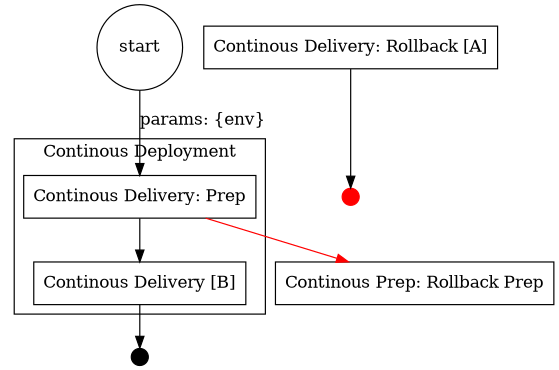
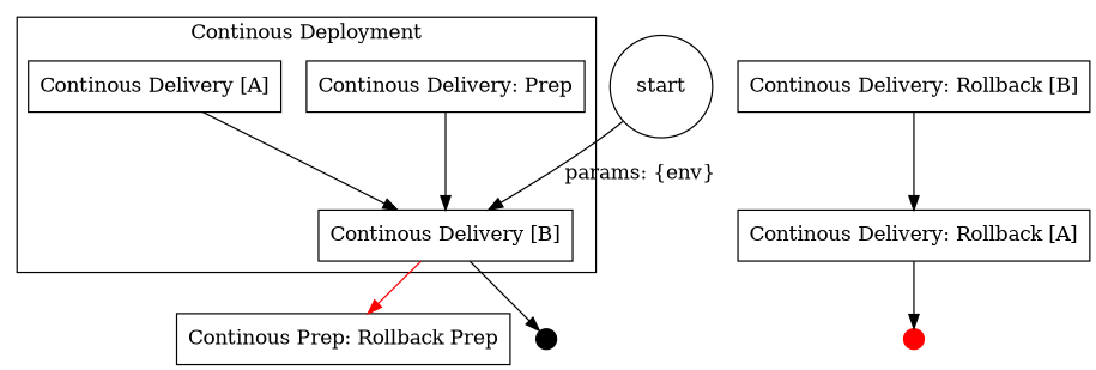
  strict digraph {
    compound=true
    splines=true
    node [shape=rectangle]
    n1 [label="Continous Delivery: Prep"]
+   n2 [label="Continous Delivery [A]"]
    n3 [label="Continous Delivery [B]"]
    n4 [label="Continous Prep: Rollback Prep"]
    success [shape=point width=0.2]
    start [shape=circle width=0.2]
    n7 [label="Continous Delivery: Rollback [A]"]
    failure [color=red shape=point width=0.2]
+   n9 [label="Continous Delivery: Rollback [B]"]
    subgraph cluster_1 {
      label="Continous Deployment"
      n1
+     n2
      n3
    }
    n1 -> n3
-   n1 -> n4 [color=red]
+   n2 -> n3
+   n3 -> n4 [color=red]
    n3 -> success
-   start -> n1 [label="params: {env}"]
+   start -> n3 [label="params: {env}"]
    n7 -> failure
+   n9 -> n7
  }
